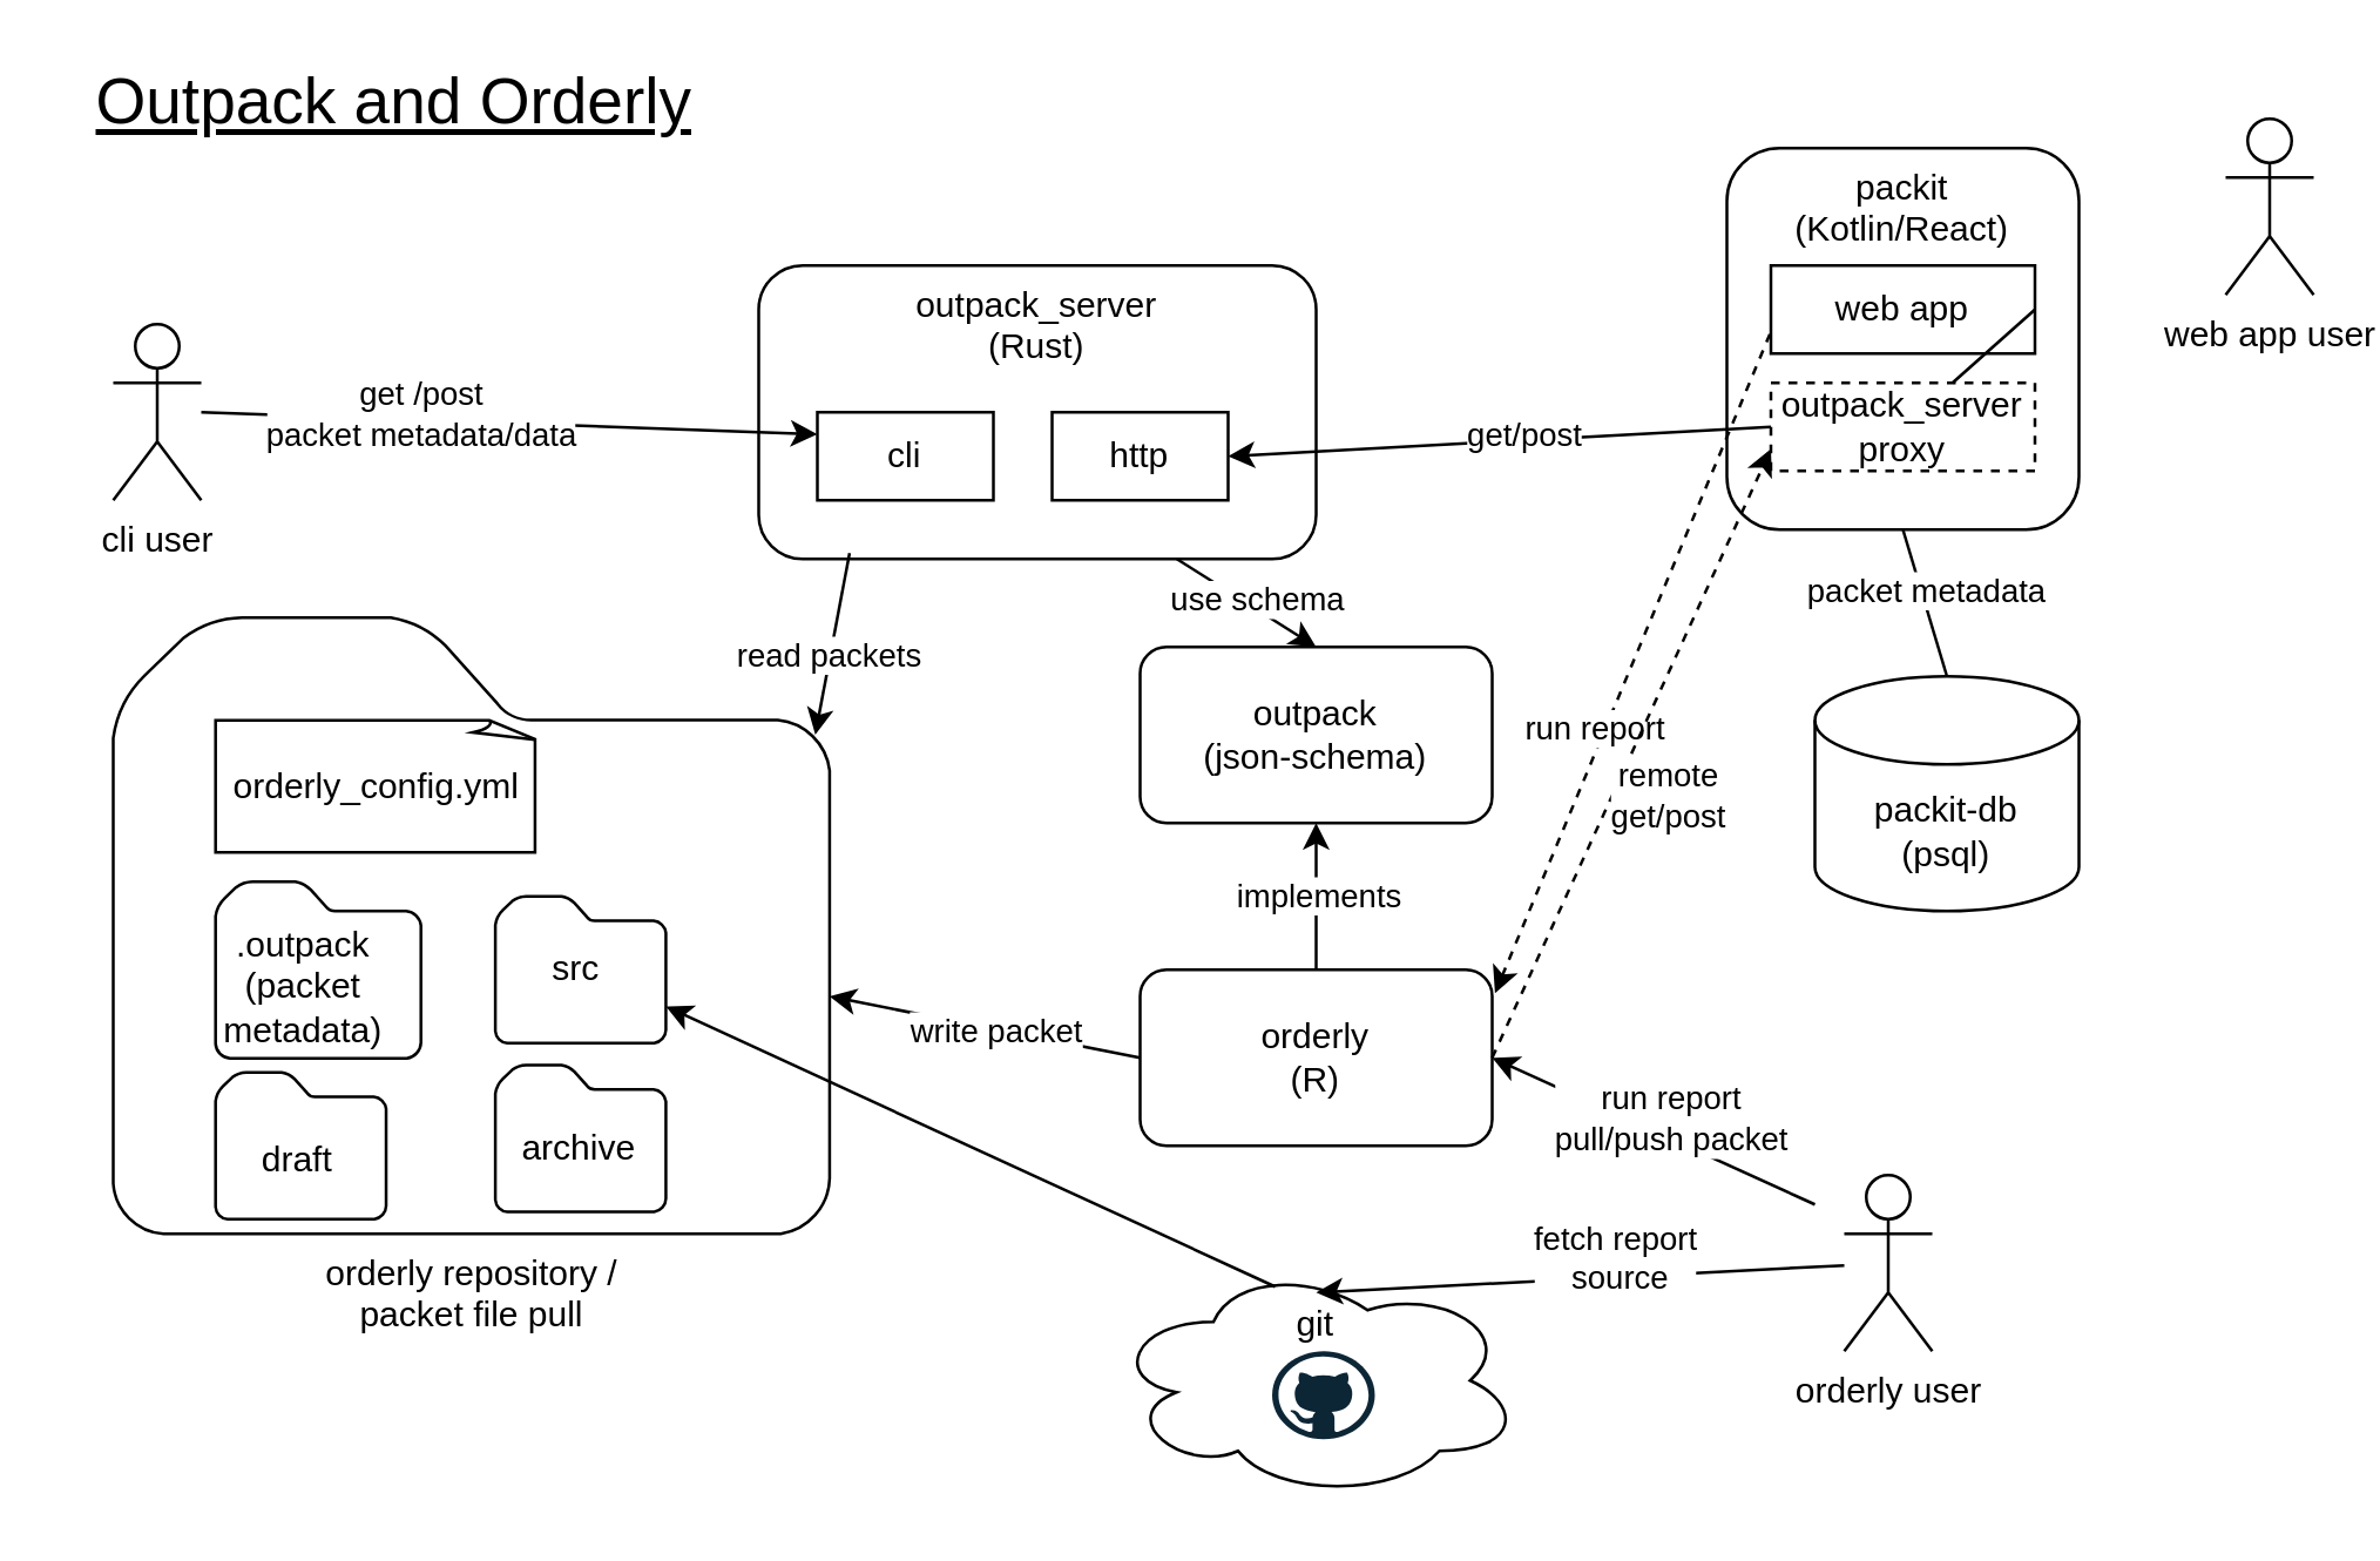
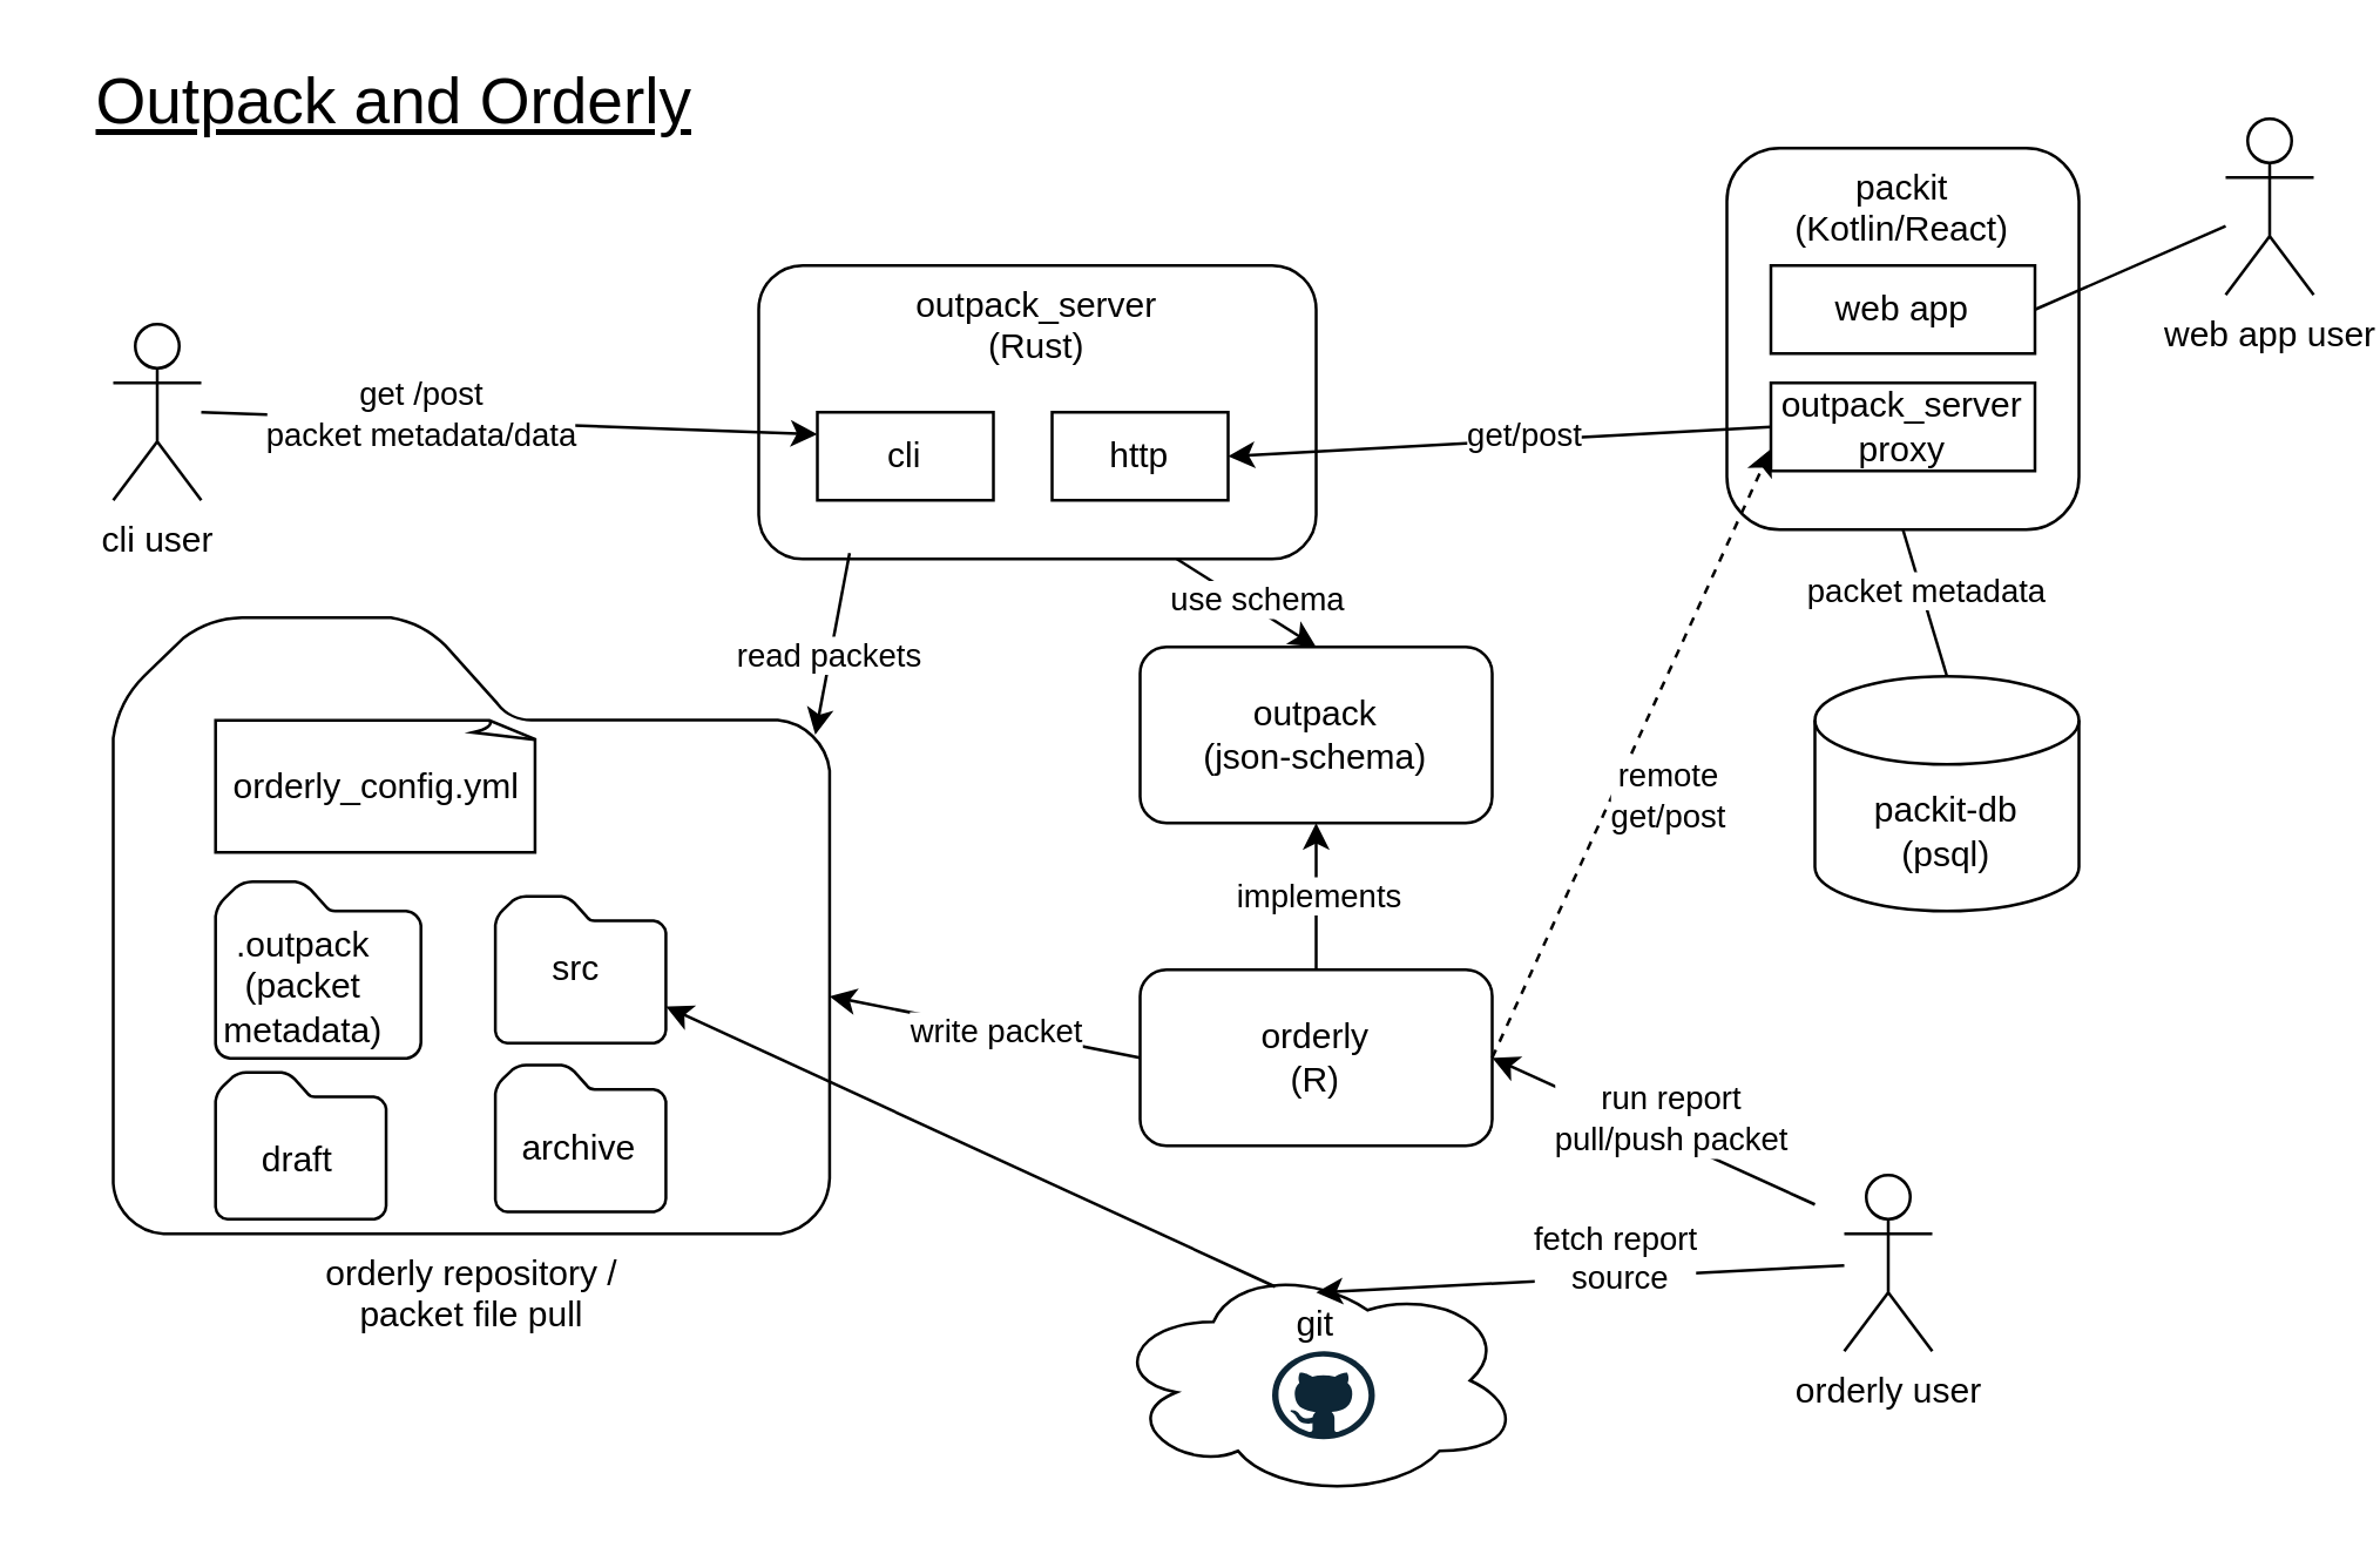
  <mxCell id="0" />
  <mxCell id="1" parent="0" />
  <mxCell id="2" value="&lt;div&gt;packit&lt;/div&gt;&lt;div&gt;(Kotlin/React)&lt;br&gt;&lt;/div&gt;" style="rounded=1;whiteSpace=wrap;html=1;verticalAlign=top;align=center;" vertex="1" parent="1"><mxGeometry x="588" y="50" width="120" height="130" as="geometry" /></mxCell>
  <mxCell id="3" value="&lt;div&gt;packit-db&lt;/div&gt;&lt;div&gt;(psql)&lt;br&gt;&lt;/div&gt;" style="shape=cylinder3;whiteSpace=wrap;html=1;boundedLbl=1;backgroundOutline=1;size=15;" vertex="1" parent="1"><mxGeometry x="618" y="230" width="90" height="80" as="geometry" /></mxCell>
  <mxCell id="4" value="" style="endArrow=none;html=1;rounded=0;entryX=0.5;entryY=1;entryDx=0;entryDy=0;exitX=0.5;exitY=0;exitDx=0;exitDy=0;exitPerimeter=0;" edge="1" parent="1" source="3" target="2"><mxGeometry width="50" height="50" relative="1" as="geometry"><mxPoint x="408" y="410" as="sourcePoint" /><mxPoint x="458" y="360" as="targetPoint" /></mxGeometry></mxCell>
  <mxCell id="5" value="packet metadata" style="edgeLabel;html=1;align=center;verticalAlign=middle;resizable=0;points=[];" vertex="1" connectable="0" parent="4"><mxGeometry x="0.152" y="-1" relative="1" as="geometry"><mxPoint as="offset" /></mxGeometry></mxCell>
  <mxCell id="6" value="" style="group" connectable="0" vertex="1" parent="1"><mxGeometry x="258" y="90" width="190" height="100" as="geometry" /></mxCell>
  <mxCell id="7" value="&lt;div&gt;outpack_server&lt;/div&gt;&lt;div&gt;(Rust)&lt;br&gt;&lt;/div&gt;" style="rounded=1;whiteSpace=wrap;html=1;verticalAlign=top;align=center;" vertex="1" parent="6"><mxGeometry width="190" height="100" as="geometry" /></mxCell>
  <mxCell id="8" value="http" style="rounded=0;whiteSpace=wrap;html=1;" vertex="1" parent="6"><mxGeometry x="100" y="50" width="60" height="30" as="geometry" /></mxCell>
  <mxCell id="9" value="cli" style="rounded=0;whiteSpace=wrap;html=1;" vertex="1" parent="6"><mxGeometry x="20" y="50" width="60" height="30" as="geometry" /></mxCell>
  <mxCell id="10" value="&lt;div&gt;orderly repository /&lt;br&gt;&lt;/div&gt;&lt;div&gt;packet file pull&lt;/div&gt;" style="sketch=0;aspect=fixed;pointerEvents=1;shadow=0;dashed=0;html=1;strokeColor=default;labelPosition=center;verticalLabelPosition=bottom;verticalAlign=top;align=center;fillColor=none;shape=mxgraph.mscae.enterprise.folder" vertex="1" parent="1"><mxGeometry x="38" y="210" width="244.17" height="210" as="geometry" /></mxCell>
  <mxCell id="11" value="cli user" style="shape=umlActor;verticalLabelPosition=bottom;verticalAlign=top;html=1;outlineConnect=0;" vertex="1" parent="1"><mxGeometry x="38" y="110" width="30" height="60" as="geometry" /></mxCell>
  <mxCell id="12" value="" style="endArrow=classic;html=1;rounded=0;entryX=0;entryY=0.25;entryDx=0;entryDy=0;" edge="1" parent="1" target="9"><mxGeometry width="50" height="50" relative="1" as="geometry"><mxPoint x="68" y="140" as="sourcePoint" /><mxPoint x="458" y="330" as="targetPoint" /></mxGeometry></mxCell>
  <mxCell id="13" value="&lt;div&gt;get /post&lt;/div&gt;&lt;div&gt;packet metadata/data&lt;br&gt;&lt;/div&gt;" style="edgeLabel;html=1;align=center;verticalAlign=middle;resizable=0;points=[];" connectable="0" vertex="1" parent="12"><mxGeometry x="-0.3" y="2" relative="1" as="geometry"><mxPoint as="offset" /></mxGeometry></mxCell>
  <mxCell id="14" value="web app user" style="shape=umlActor;verticalLabelPosition=bottom;verticalAlign=top;html=1;outlineConnect=0;" vertex="1" parent="1"><mxGeometry x="758" y="40" width="30" height="60" as="geometry" /></mxCell>
  <mxCell id="15" value="web app" style="rounded=0;whiteSpace=wrap;html=1;" vertex="1" parent="1"><mxGeometry x="603" y="90" width="90" height="30" as="geometry" /></mxCell>
- <mxCell id="16" value="&lt;div&gt;outpack_server&lt;/div&gt;&lt;div&gt;proxy&lt;br&gt;&lt;/div&gt;" style="rounded=0;whiteSpace=wrap;html=1;dashed=1;" vertex="1" parent="1"><mxGeometry x="603" y="130" width="90" height="30" as="geometry" /></mxCell>
+ <mxCell id="16" value="&lt;div&gt;outpack_server&lt;/div&gt;&lt;div&gt;proxy&lt;br&gt;&lt;/div&gt;" style="rounded=0;whiteSpace=wrap;html=1;" vertex="1" parent="1"><mxGeometry x="603" y="130" width="90" height="30" as="geometry" /></mxCell>
  <mxCell id="17" value="" style="endArrow=classic;html=1;rounded=0;exitX=0;exitY=0.5;exitDx=0;exitDy=0;" edge="1" parent="1" source="16"><mxGeometry width="50" height="50" relative="1" as="geometry"><mxPoint x="408" y="380" as="sourcePoint" /><mxPoint x="418" y="155" as="targetPoint" /></mxGeometry></mxCell>
  <mxCell id="18" value="get/post" style="edgeLabel;html=1;align=center;verticalAlign=middle;resizable=0;points=[];" connectable="0" vertex="1" parent="17"><mxGeometry x="-0.082" y="-2" relative="1" as="geometry"><mxPoint as="offset" /></mxGeometry></mxCell>
- <mxCell id="19" value="" style="endArrow=none;html=1;rounded=0;exitX=1;exitY=0.5;exitDx=0;exitDy=0;" edge="1" parent="1" source="15" target="16"><mxGeometry width="50" height="50" relative="1" as="geometry"><mxPoint x="408" y="380" as="sourcePoint" /><mxPoint x="458" y="330" as="targetPoint" /></mxGeometry></mxCell>
+ <mxCell id="19" value="" style="endArrow=none;html=1;rounded=0;exitX=1;exitY=0.5;exitDx=0;exitDy=0;" edge="1" parent="1" source="15" target="14"><mxGeometry width="50" height="50" relative="1" as="geometry"><mxPoint x="408" y="380" as="sourcePoint" /><mxPoint x="458" y="330" as="targetPoint" /></mxGeometry></mxCell>
  <mxCell id="20" style="edgeStyle=orthogonalEdgeStyle;rounded=0;orthogonalLoop=1;jettySize=auto;html=1;exitX=0.5;exitY=0;exitDx=0;exitDy=0;" edge="1" parent="1" source="22" target="30"><mxGeometry relative="1" as="geometry" /></mxCell>
  <mxCell id="21" value="&lt;div&gt;implements&lt;/div&gt;" style="edgeLabel;html=1;align=center;verticalAlign=middle;resizable=0;points=[];" connectable="0" vertex="1" parent="20"><mxGeometry x="0.04" relative="1" as="geometry"><mxPoint as="offset" /></mxGeometry></mxCell>
  <mxCell id="22" value="&lt;div&gt;orderly&lt;/div&gt;(R)" style="rounded=1;whiteSpace=wrap;html=1;" vertex="1" parent="1"><mxGeometry x="388" y="330" width="120" height="60" as="geometry" /></mxCell>
  <mxCell id="23" value="" style="endArrow=none;html=1;rounded=0;entryX=0.75;entryY=1;entryDx=0;entryDy=0;exitX=0.5;exitY=0;exitDx=0;exitDy=0;endFill=0;startArrow=classic;startFill=1;" edge="1" parent="1" source="30" target="7"><mxGeometry width="50" height="50" relative="1" as="geometry"><mxPoint x="408" y="230" as="sourcePoint" /><mxPoint x="458" y="180" as="targetPoint" /></mxGeometry></mxCell>
  <mxCell id="24" value="use schema" style="edgeLabel;html=1;align=center;verticalAlign=middle;resizable=0;points=[];" connectable="0" vertex="1" parent="23"><mxGeometry x="-0.056" y="-2" relative="1" as="geometry"><mxPoint x="1" as="offset" /></mxGeometry></mxCell>
  <mxCell id="25" value="" style="endArrow=classic;html=1;rounded=0;exitX=0;exitY=0.5;exitDx=0;exitDy=0;" edge="1" parent="1" source="22" target="10"><mxGeometry width="50" height="50" relative="1" as="geometry"><mxPoint x="408" y="230" as="sourcePoint" /><mxPoint x="398" y="200" as="targetPoint" /></mxGeometry></mxCell>
  <mxCell id="26" value="&lt;div&gt;write packet&lt;/div&gt;" style="edgeLabel;html=1;align=center;verticalAlign=middle;resizable=0;points=[];" connectable="0" vertex="1" parent="25"><mxGeometry x="0.2" y="-1" relative="1" as="geometry"><mxPoint x="14" y="4" as="offset" /></mxGeometry></mxCell>
  <mxCell id="27" value="" style="group" connectable="0" vertex="1" parent="1"><mxGeometry x="378" y="430" width="140" height="80" as="geometry" /></mxCell>
  <mxCell id="28" value="&lt;div align=&quot;center&quot;&gt;git&lt;/div&gt;" style="ellipse;shape=cloud;whiteSpace=wrap;html=1;align=center;verticalAlign=top;horizontal=1;spacingTop=7;" vertex="1" parent="27"><mxGeometry width="140" height="80" as="geometry" /></mxCell>
  <mxCell id="29" value="" style="dashed=0;outlineConnect=0;html=1;align=center;labelPosition=center;verticalLabelPosition=bottom;verticalAlign=top;shape=mxgraph.weblogos.github" vertex="1" parent="27"><mxGeometry x="55" y="30" width="35" height="30" as="geometry" /></mxCell>
  <mxCell id="30" value="&lt;div&gt;outpack&lt;/div&gt;&lt;div&gt;(json-schema)&lt;br&gt;&lt;/div&gt;" style="rounded=1;whiteSpace=wrap;html=1;" vertex="1" parent="1"><mxGeometry x="388" y="220" width="120" height="60" as="geometry" /></mxCell>
  <mxCell id="31" value="" style="endArrow=classic;html=1;rounded=0;" edge="1" parent="1" source="42"><mxGeometry width="50" height="50" relative="1" as="geometry"><mxPoint x="408" y="300" as="sourcePoint" /><mxPoint x="448" y="440" as="targetPoint" /></mxGeometry></mxCell>
  <mxCell id="32" value="&lt;div&gt;fetch report&lt;/div&gt;&lt;div&gt;&amp;nbsp;source&lt;/div&gt;&lt;div&gt;&lt;br&gt;&lt;/div&gt;" style="edgeLabel;html=1;align=center;verticalAlign=middle;resizable=0;points=[];" connectable="0" vertex="1" parent="31"><mxGeometry x="-0.12" relative="1" as="geometry"><mxPoint as="offset" /></mxGeometry></mxCell>
  <mxCell id="33" value="" style="endArrow=classic;html=1;rounded=0;exitX=0.163;exitY=0.98;exitDx=0;exitDy=0;exitPerimeter=0;entryX=0.98;entryY=0.19;entryDx=0;entryDy=0;entryPerimeter=0;" edge="1" parent="1" source="7" target="10"><mxGeometry width="50" height="50" relative="1" as="geometry"><mxPoint x="408" y="300" as="sourcePoint" /><mxPoint x="458" y="250" as="targetPoint" /></mxGeometry></mxCell>
  <mxCell id="34" value="read packets" style="edgeLabel;html=1;align=center;verticalAlign=middle;resizable=0;points=[];" connectable="0" vertex="1" parent="33"><mxGeometry x="0.115" y="-1" relative="1" as="geometry"><mxPoint as="offset" /></mxGeometry></mxCell>
  <mxCell id="35" value="orderly_config.yml" style="whiteSpace=wrap;html=1;shape=mxgraph.basic.document" vertex="1" parent="1"><mxGeometry x="72.88" y="245" width="110" height="45" as="geometry" /></mxCell>
  <mxCell id="36" value="" style="group" connectable="0" vertex="1" parent="1"><mxGeometry x="72.88" y="310" width="70" height="110" as="geometry" /></mxCell>
  <mxCell id="37" value="" style="sketch=0;aspect=fixed;pointerEvents=1;shadow=0;dashed=0;html=1;strokeColor=default;labelPosition=center;verticalLabelPosition=bottom;verticalAlign=middle;align=center;fillColor=none;shape=mxgraph.mscae.enterprise.folder" vertex="1" parent="36"><mxGeometry y="-10" width="70" height="60.21" as="geometry" /></mxCell>
  <mxCell id="38" value="&lt;div&gt;.outpack&lt;/div&gt;&lt;div&gt;(packet metadata)&lt;br&gt;&lt;/div&gt;" style="text;html=1;strokeColor=none;fillColor=none;align=center;verticalAlign=middle;whiteSpace=wrap;rounded=0;" vertex="1" parent="36"><mxGeometry x="-10" y="15.81" width="80" height="20.85" as="geometry" /></mxCell>
  <mxCell id="39" value="" style="group" connectable="0" vertex="1" parent="36"><mxGeometry y="55" width="65.12" height="55" as="geometry" /></mxCell>
  <mxCell id="40" value="" style="sketch=0;aspect=fixed;pointerEvents=1;shadow=0;dashed=0;html=1;strokeColor=default;labelPosition=center;verticalLabelPosition=bottom;verticalAlign=middle;align=center;fillColor=none;shape=mxgraph.mscae.enterprise.folder" vertex="1" parent="39"><mxGeometry width="58.13" height="50" as="geometry" /></mxCell>
  <mxCell id="41" value="draft" style="text;html=1;strokeColor=none;fillColor=none;align=center;verticalAlign=middle;whiteSpace=wrap;rounded=0;" vertex="1" parent="39"><mxGeometry y="15.812" width="56.009" height="27.5" as="geometry" /></mxCell>
  <mxCell id="42" value="orderly user" style="shape=umlActor;verticalLabelPosition=bottom;verticalAlign=top;html=1;outlineConnect=0;" vertex="1" parent="1"><mxGeometry x="628" y="400" width="30" height="60" as="geometry" /></mxCell>
  <mxCell id="43" value="" style="endArrow=none;html=1;rounded=0;exitX=1;exitY=0.5;exitDx=0;exitDy=0;endFill=0;startArrow=classic;startFill=1;" edge="1" parent="1" source="22"><mxGeometry width="50" height="50" relative="1" as="geometry"><mxPoint x="408" y="300" as="sourcePoint" /><mxPoint x="618" y="410" as="targetPoint" /></mxGeometry></mxCell>
  <mxCell id="44" value="&lt;div&gt;run report&lt;/div&gt;&lt;div&gt;pull/push packet&lt;br&gt;&lt;/div&gt;" style="edgeLabel;html=1;align=center;verticalAlign=middle;resizable=0;points=[];" connectable="0" vertex="1" parent="43"><mxGeometry x="-0.239" y="-1" relative="1" as="geometry"><mxPoint x="19" y="1" as="offset" /></mxGeometry></mxCell>
- <mxCell id="45" value="" style="endArrow=none;dashed=1;html=1;rounded=0;entryX=0;entryY=0.75;entryDx=0;entryDy=0;exitX=1.008;exitY=0.133;exitDx=0;exitDy=0;exitPerimeter=0;startArrow=classic;startFill=1;" edge="1" parent="1" source="22" target="15"><mxGeometry width="50" height="50" relative="1" as="geometry"><mxPoint x="408" y="300" as="sourcePoint" /><mxPoint x="458" y="250" as="targetPoint" /></mxGeometry></mxCell>
- <mxCell id="46" value="run report" style="edgeLabel;html=1;align=center;verticalAlign=middle;resizable=0;points=[];" connectable="0" vertex="1" parent="45"><mxGeometry x="-0.216" y="4" relative="1" as="geometry"><mxPoint as="offset" /></mxGeometry></mxCell>
  <mxCell id="47" value="" style="sketch=0;aspect=fixed;pointerEvents=1;shadow=0;dashed=0;html=1;strokeColor=default;labelPosition=center;verticalLabelPosition=bottom;verticalAlign=middle;align=center;fillColor=none;shape=mxgraph.mscae.enterprise.folder" vertex="1" parent="1"><mxGeometry x="168.24" y="305" width="58.133" height="50" as="geometry" /></mxCell>
  <mxCell id="48" value="src" style="text;html=1;strokeColor=none;fillColor=none;align=center;verticalAlign=middle;whiteSpace=wrap;rounded=0;" vertex="1" parent="1"><mxGeometry x="166.17" y="317.505" width="60.206" height="25" as="geometry" /></mxCell>
  <mxCell id="49" value="" style="group" connectable="0" vertex="1" parent="1"><mxGeometry x="188.24" y="355" width="69.76" height="60" as="geometry" /></mxCell>
  <mxCell id="50" value="" style="group" connectable="0" vertex="1" parent="49"><mxGeometry x="-20" y="7.5" width="58.13" height="50" as="geometry" /></mxCell>
  <mxCell id="51" value="" style="sketch=0;aspect=fixed;pointerEvents=1;shadow=0;dashed=0;html=1;strokeColor=default;labelPosition=center;verticalLabelPosition=bottom;verticalAlign=middle;align=center;fillColor=none;shape=mxgraph.mscae.enterprise.folder" vertex="1" parent="50"><mxGeometry width="58.13" height="50" as="geometry" /></mxCell>
  <mxCell id="52" value="archive" style="text;html=1;strokeColor=none;fillColor=none;align=center;verticalAlign=middle;whiteSpace=wrap;rounded=0;" vertex="1" parent="50"><mxGeometry x="4.07" y="20" width="50" height="17.25" as="geometry" /></mxCell>
  <mxCell id="53" value="Outpack and Orderly" style="text;html=1;strokeColor=none;fillColor=none;align=center;verticalAlign=middle;whiteSpace=wrap;rounded=0;fontSize=22;fontStyle=4" vertex="1" parent="1"><mxGeometry x="20.09" y="20" width="227.91" height="30" as="geometry" /></mxCell>
  <mxCell id="54" value="" style="endArrow=classic;dashed=1;html=1;rounded=0;entryX=0;entryY=0.75;entryDx=0;entryDy=0;exitX=1;exitY=0.5;exitDx=0;exitDy=0;endFill=1;" edge="1" parent="1" source="22" target="16"><mxGeometry width="50" height="50" relative="1" as="geometry"><mxPoint x="408" y="300" as="sourcePoint" /><mxPoint x="458" y="250" as="targetPoint" /></mxGeometry></mxCell>
  <mxCell id="55" value="&lt;div&gt;remote&lt;br&gt;&lt;/div&gt;&lt;div&gt;get/post&lt;/div&gt;" style="edgeLabel;html=1;align=center;verticalAlign=middle;resizable=0;points=[];" connectable="0" vertex="1" parent="54"><mxGeometry x="-0.016" relative="1" as="geometry"><mxPoint x="13" y="12" as="offset" /></mxGeometry></mxCell>
  <mxCell id="56" value="" style="endArrow=classic;html=1;rounded=0;entryX=1;entryY=1;entryDx=0;entryDy=0;exitX=0.4;exitY=0.1;exitDx=0;exitDy=0;exitPerimeter=0;" edge="1" parent="1" source="28" target="48"><mxGeometry width="50" height="50" relative="1" as="geometry"><mxPoint x="388" y="300" as="sourcePoint" /><mxPoint x="438" y="250" as="targetPoint" /></mxGeometry></mxCell>
